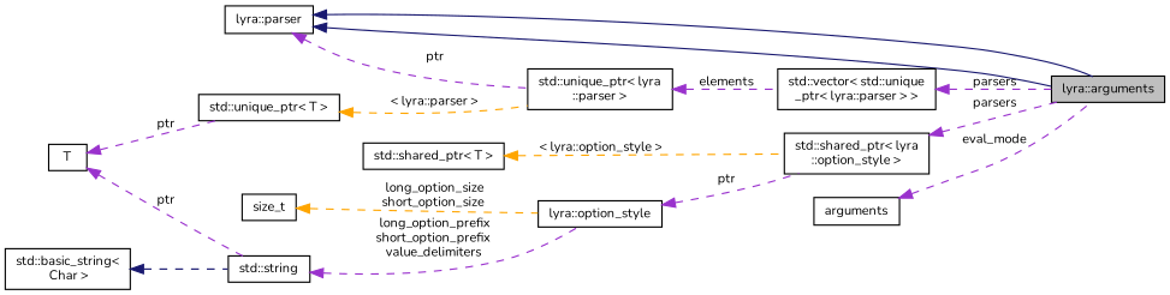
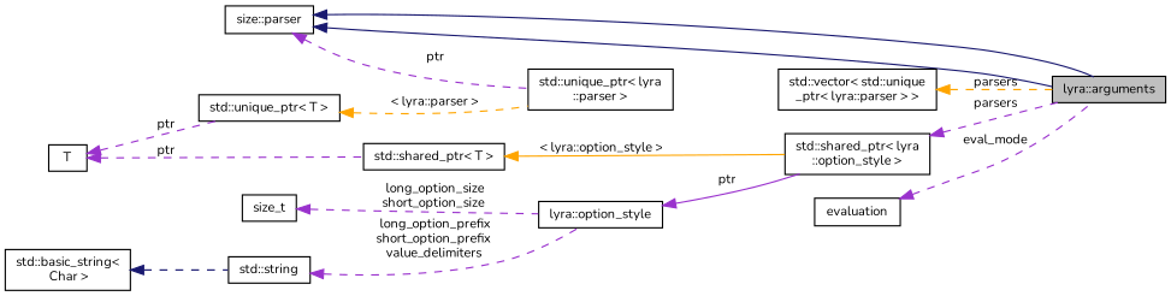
  digraph {
    fontname=Nunito
    rankdir=LR
    node [color=black fillcolor=white fontname=Nunito fontsize=10 shape=record style=filled]
    edge [color=darkorchid3 dir=back fontname=Nunito fontsize=10 labelfontname=Helvetica labelfontsize=10 style=dashed]
    n1 [fillcolor=grey75 fontcolor=black height=0.2 label="lyra::arguments" width=0.4]
-   n2 [height=0.2 label="lyra::parser" width=0.4]
+   n2 [height=0.2 label="size::parser" width=0.4]
    n3 [height=0.2 label="std::unique_ptr\< lyra\l::parser \>" width=0.4]
    n4 [height=0.2 label="std::vector\< std::unique\l_ptr\< lyra::parser \> \>" width=0.4]
    n5 [height=0.2 label="std::shared_ptr\< lyra\l::option_style \>" width=0.4]
    n6 [height=0.2 label="lyra::option_style" width=0.4]
    n7 [height=0.2 label="std::string" width=0.4]
    n8 [height=0.2 label="std::basic_string\<\l Char \>" width=0.4]
    n9 [height=0.2 label=size_t width=0.4]
    n10 [height=0.2 label="std::shared_ptr\< T \>" width=0.4]
    n11 [height=0.2 label=T width=0.4]
    n12 [height=0.2 label="std::unique_ptr\< T \>" width=0.4]
-   n13 [height=0.2 label=arguments width=0.4]
+   n13 [height=0.2 label=evaluation width=0.4]
    n2 -> n1 [color=midnightblue style=solid]
    n2 -> n1 [color=midnightblue style=solid]
    n2 -> n3 [label=" ptr"]
-   n3 -> n4 [label=" elements"]
-   n4 -> n1 [label=" parsers"]
+   n4 -> n1 [color=orange label=" parsers"]
    n5 -> n1 [label=" parsers"]
-   n6 -> n5 [label=" ptr"]
+   n6 -> n5 [label=" ptr" style=solid]
    n7 -> n6 [label=" long_option_prefix\nshort_option_prefix\nvalue_delimiters"]
    n8 -> n7 [color=midnightblue]
-   n9 -> n6 [color=orange label=" long_option_size\nshort_option_size"]
-   n10 -> n5 [color=orange label=" \< lyra::option_style \>"]
-   n11 -> n7 [label=" ptr"]
+   n9 -> n6 [label=" long_option_size\nshort_option_size"]
+   n10 -> n5 [color=orange label=" \< lyra::option_style \>" style=solid]
+   n11 -> n10 [label=" ptr"]
    n11 -> n12 [label=" ptr"]
    n12 -> n3 [color=orange label=" \< lyra::parser \>"]
    n13 -> n1 [label=" eval_mode"]
  }
